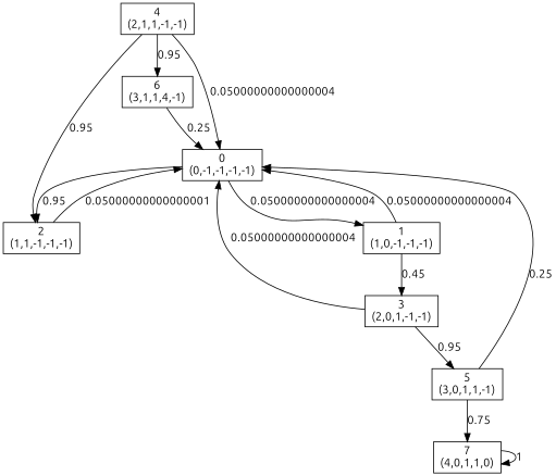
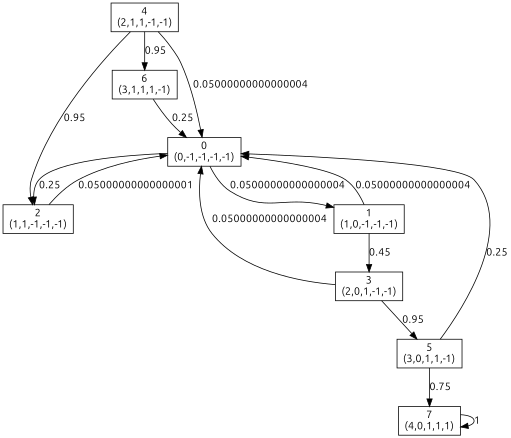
  digraph {
    fontname=Ubuntu
    node [fontname=Ubuntu shape=box]
    edge [fontname=Ubuntu]
    n1 [label="0\n(0,-1,-1,-1,-1)"]
    n2 [label="1\n(1,0,-1,-1,-1)"]
    n3 [label="2\n(1,1,-1,-1,-1)"]
    n4 [label="3\n(2,0,1,-1,-1)"]
    n5 [label="5\n(3,0,1,1,-1)"]
    n6 [label="4\n(2,1,1,-1,-1)"]
-   n7 [label="6\n(3,1,1,4,-1)"]
-   n8 [label="7\n(4,0,1,1,0)"]
+   n7 [label="6\n(3,1,1,1,-1)"]
+   n8 [label="7\n(4,0,1,1,1)"]
    n1 -> n2 [label=0.05000000000000004]
-   n1 -> n3 [label=0.95]
+   n1 -> n3 [label=0.25]
    n2 -> n1 [label=0.05000000000000004]
    n2 -> n4 [label=0.45]
    n3 -> n1 [label=0.05000000000000001]
    n4 -> n1 [label=0.05000000000000004]
    n4 -> n5 [label=0.95]
    n5 -> n1 [label=0.25]
    n5 -> n8 [label=0.75]
    n6 -> n1 [label=0.05000000000000004]
    n6 -> n3 [label=0.95]
    n6 -> n7 [label=0.95]
    n7 -> n1 [label=0.25]
    n8 -> n8 [label=1]
  }
